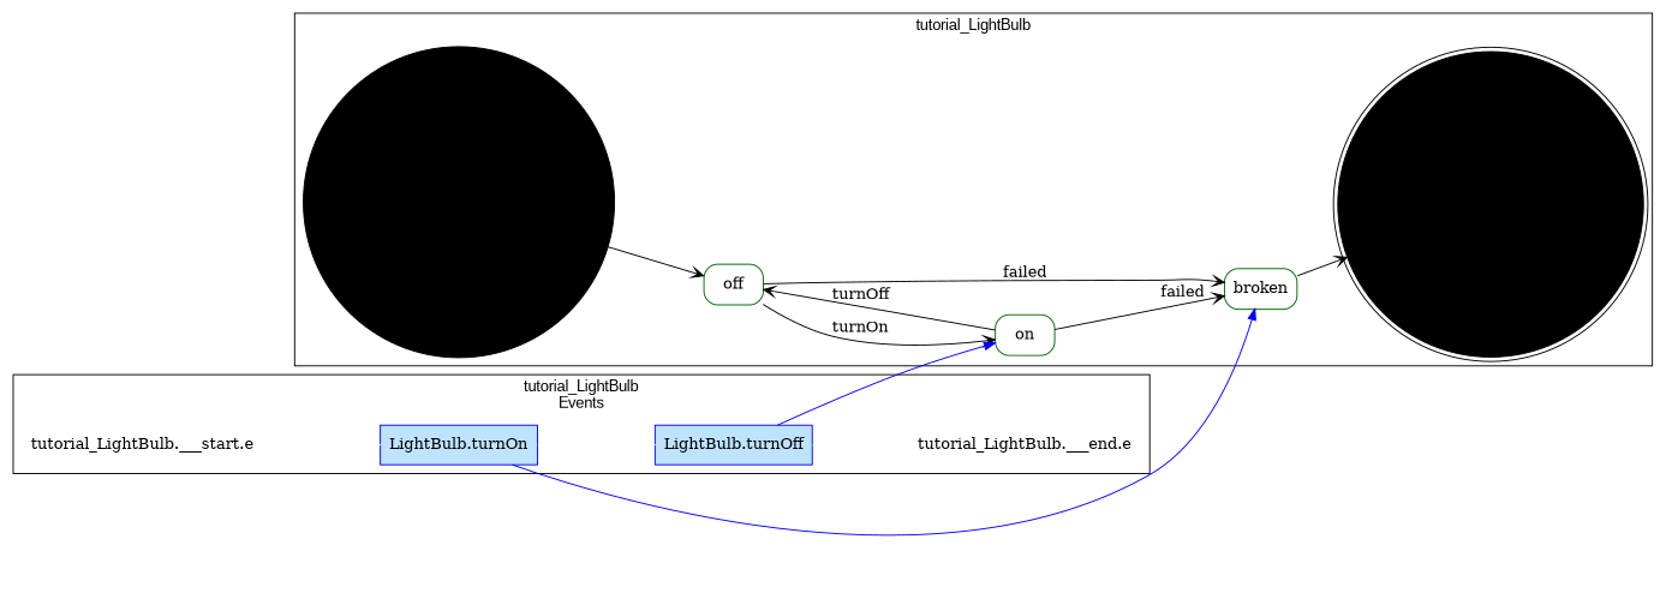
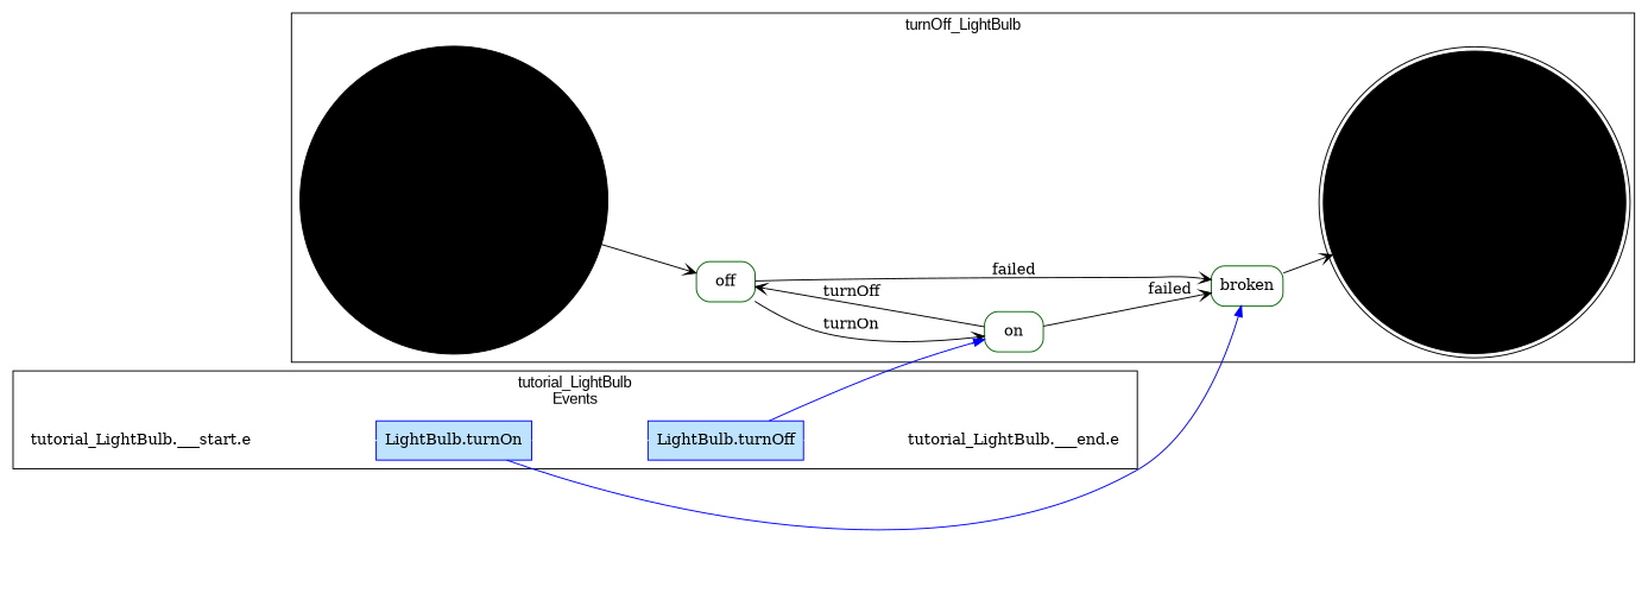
  digraph {
    fontname=Arial
    rankdir=LR
    node [color=darkgreen shape=Mrecord]
    edge [arrowhead=vee]
    "tutorial_LightBulb.start__" [color=black shape=circle style=filled width=.33]
    n2 [label=off]
    "tutorial_LightBulb.end__" [color=black shape=doublecircle style=filled width=.33]
    n4 [label=on]
    n5 [label=broken]
    "tutorial_LightBulb.___start.e" [shape=none color=""]
    n7 [color=blue fillcolor="#bee3ff" label="LightBulb.turnOn" shape=rectangle style=filled]
    n8 [color=blue fillcolor="#bee3ff" label="LightBulb.turnOff" shape=rectangle style=filled]
    "tutorial_LightBulb.___end.e" [color=blue shape=none]
    subgraph cluster_1 {
      color=black
-     label=tutorial_LightBulb
+     label=turnOff_LightBulb
      "tutorial_LightBulb.start__"
      n2
      "tutorial_LightBulb.end__"
      n4
      n5
    }
    subgraph cluster_2 {
      color=black
      label="tutorial_LightBulb\nEvents"
      "tutorial_LightBulb.___start.e"
      n7
      n8
      "tutorial_LightBulb.___end.e"
    }
    "tutorial_LightBulb.start__" -> n2
    n2 -> n4 [label=turnOn]
    n2 -> n5 [label=failed]
    n4 -> n2 [label=turnOff]
    n4 -> n5 [label=failed]
    n5 -> "tutorial_LightBulb.end__"
    "tutorial_LightBulb.___start.e" -> n7 [color=white shape=none arrowhead=""]
    n7 -> n5 [color=blue arrowhead=""]
    n7 -> n8 [color=white shape=none arrowhead=""]
    n8 -> n4 [color=blue arrowhead=""]
    n8 -> "tutorial_LightBulb.___end.e" [color=white shape=none arrowhead=""]
  }
